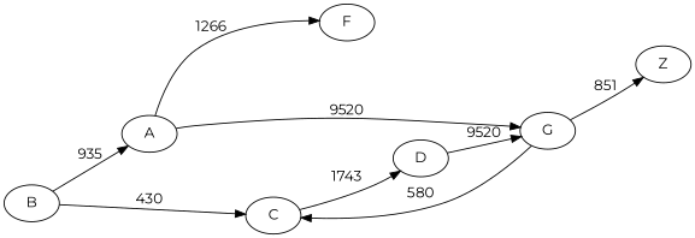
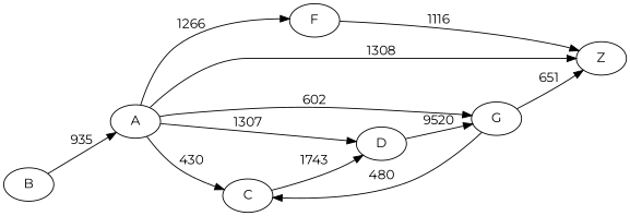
  digraph {
    fontname=Montserrat
    rankdir=LR
    node [fontname=Montserrat]
    edge [fontname=Montserrat]
    B
    A
    Z
    C
    G
    D
    F
    B -> A [label=935]
-   B -> C [label=430]
-   A -> G [label=9520]
+   A -> Z [label=1308]
+   A -> C [label=430]
+   A -> G [label=602]
+   A -> D [label=1307]
    A -> F [label=1266]
    C -> D [label=1743]
-   G -> Z [label=851]
-   G -> C [label=580]
+   G -> Z [label=651]
+   G -> C [label=480]
    D -> G [label=9520]
+   F -> Z [label=1116]
  }
